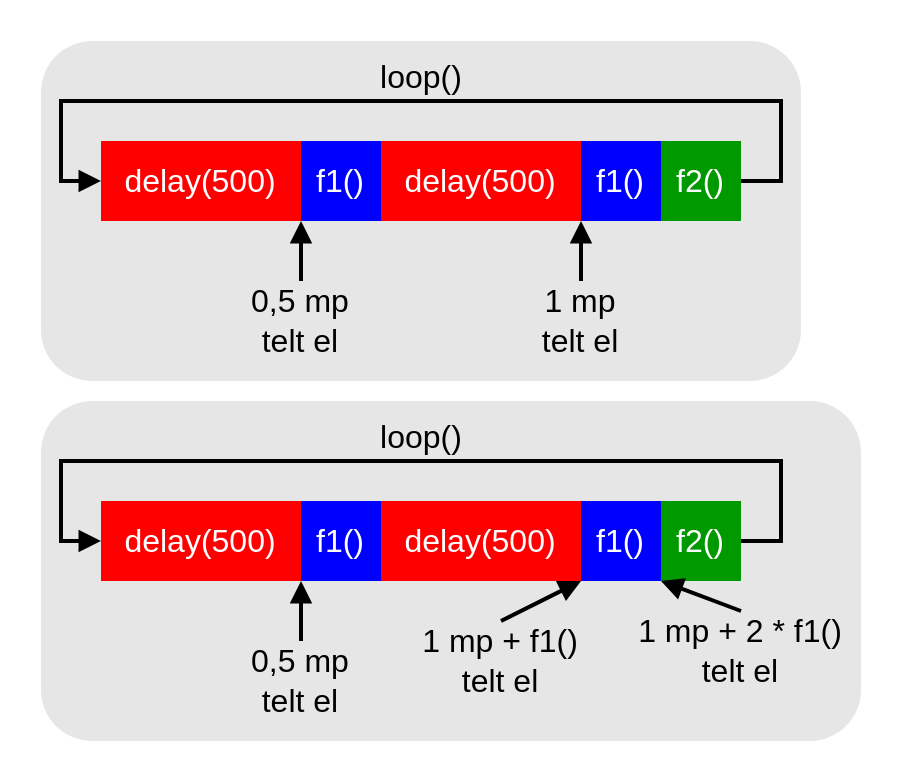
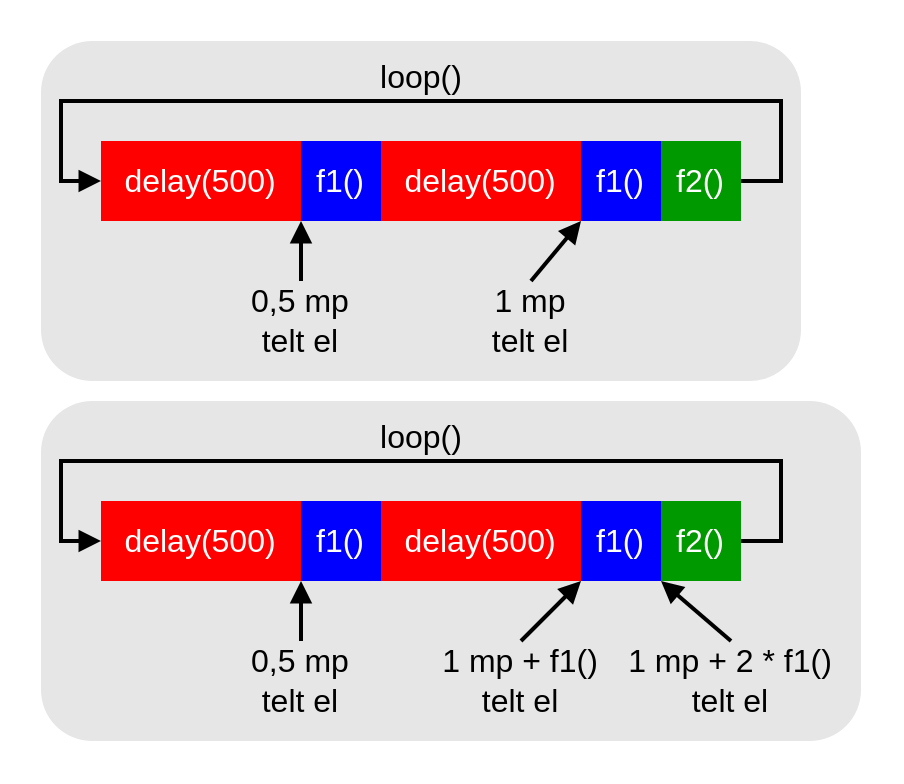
  <mxCell id="0" />
  <mxCell id="1" parent="0" />
  <mxCell id="2" value="" style="rounded=1;whiteSpace=wrap;html=1;fontSize=16;fontColor=#000000;strokeColor=none;fillColor=#E6E6E6;" vertex="1" parent="1"><mxGeometry x="20" y="200" width="410" height="170" as="geometry" /></mxCell>
  <mxCell id="3" value="delay(500)" style="rounded=0;whiteSpace=wrap;html=1;fontSize=16;strokeColor=none;fillColor=#FF0000;fontColor=#FFFFFF;" vertex="1" parent="1"><mxGeometry x="50" y="250" width="100" height="40" as="geometry" /></mxCell>
  <mxCell id="4" value="f1()" style="rounded=0;whiteSpace=wrap;html=1;fontSize=16;strokeColor=none;fontColor=#FFFFFF;fillColor=#0000FF;" vertex="1" parent="1"><mxGeometry x="150" y="250" width="40" height="40" as="geometry" /></mxCell>
  <mxCell id="5" value="delay(500)" style="rounded=0;whiteSpace=wrap;html=1;fontSize=16;strokeColor=none;fillColor=#FF0000;fontColor=#FFFFFF;" vertex="1" parent="1"><mxGeometry x="190" y="250" width="100" height="40" as="geometry" /></mxCell>
  <mxCell id="6" value="loop()" style="edgeStyle=orthogonalEdgeStyle;rounded=0;orthogonalLoop=1;jettySize=auto;html=1;exitX=1;exitY=0.5;exitDx=0;exitDy=0;entryX=0;entryY=0.5;entryDx=0;entryDy=0;fontSize=16;strokeWidth=2;endArrow=block;endFill=1;labelPosition=center;verticalLabelPosition=top;align=center;verticalAlign=bottom;labelBackgroundColor=none;" edge="1" parent="1" source="7" target="3"><mxGeometry relative="1" as="geometry"><Array as="points"><mxPoint x="390" y="270" /><mxPoint x="390" y="230" /><mxPoint x="30" y="230" /><mxPoint x="30" y="270" /></Array><mxPoint as="offset" /></mxGeometry></mxCell>
  <mxCell id="7" value="f2()" style="rounded=0;whiteSpace=wrap;html=1;fontSize=16;strokeColor=none;fillColor=#009900;fontColor=#FFFFFF;" vertex="1" parent="1"><mxGeometry x="330" y="250" width="40" height="40" as="geometry" /></mxCell>
  <mxCell id="8" style="edgeStyle=orthogonalEdgeStyle;rounded=0;orthogonalLoop=1;jettySize=auto;html=1;exitX=0.5;exitY=0;exitDx=0;exitDy=0;entryX=0;entryY=1;entryDx=0;entryDy=0;fontSize=16;fontColor=#000000;endArrow=block;endFill=1;strokeWidth=2;" edge="1" parent="1" source="9" target="4"><mxGeometry relative="1" as="geometry"><Array as="points"><mxPoint x="150" y="320" /><mxPoint x="150" y="320" /></Array></mxGeometry></mxCell>
  <mxCell id="9" value="0,5 mp&lt;br&gt;telt el" style="text;html=1;strokeColor=none;fillColor=none;align=center;verticalAlign=middle;whiteSpace=wrap;rounded=0;fontSize=16;" vertex="1" parent="1"><mxGeometry x="110" y="320" width="80" height="40" as="geometry" /></mxCell>
  <mxCell id="10" value="f1()" style="rounded=0;whiteSpace=wrap;html=1;fontSize=16;strokeColor=none;fontColor=#FFFFFF;fillColor=#0000FF;" vertex="1" parent="1"><mxGeometry x="290" y="250" width="40" height="40" as="geometry" /></mxCell>
  <mxCell id="11" style="rounded=0;orthogonalLoop=1;jettySize=auto;html=1;exitX=0.5;exitY=0;exitDx=0;exitDy=0;entryX=0;entryY=1;entryDx=0;entryDy=0;labelBackgroundColor=none;fontSize=16;fontColor=#000000;endArrow=block;endFill=1;strokeWidth=2;" edge="1" parent="1" source="12" target="10"><mxGeometry relative="1" as="geometry" /></mxCell>
- <mxCell id="12" value="1 mp + f1()&lt;br&gt;telt el" style="text;html=1;strokeColor=none;fillColor=none;align=center;verticalAlign=middle;whiteSpace=wrap;rounded=0;fontSize=16;" vertex="1" parent="1"><mxGeometry x="210" y="310" width="80" height="40" as="geometry" /></mxCell>
+ <mxCell id="12" value="1 mp + f1()&lt;br&gt;telt el" style="text;html=1;strokeColor=none;fillColor=none;align=center;verticalAlign=middle;whiteSpace=wrap;rounded=0;fontSize=16;" vertex="1" parent="1"><mxGeometry x="220" y="320" width="80" height="40" as="geometry" /></mxCell>
  <mxCell id="13" style="edgeStyle=none;rounded=0;orthogonalLoop=1;jettySize=auto;html=1;exitX=0.5;exitY=0;exitDx=0;exitDy=0;entryX=0;entryY=1;entryDx=0;entryDy=0;labelBackgroundColor=none;fontSize=16;fontColor=#000000;endArrow=block;endFill=1;strokeWidth=2;" edge="1" parent="1" source="14" target="7"><mxGeometry relative="1" as="geometry" /></mxCell>
- <mxCell id="14" value="1 mp + 2 * f1()&lt;br&gt;telt el" style="text;html=1;strokeColor=none;fillColor=none;align=center;verticalAlign=middle;whiteSpace=wrap;rounded=0;fontSize=16;" vertex="1" parent="1"><mxGeometry x="315" y="305" width="110" height="40" as="geometry" /></mxCell>
+ <mxCell id="14" value="1 mp + 2 * f1()&lt;br&gt;telt el" style="text;html=1;strokeColor=none;fillColor=none;align=center;verticalAlign=middle;whiteSpace=wrap;rounded=0;fontSize=16;" vertex="1" parent="1"><mxGeometry x="310" y="320" width="110" height="40" as="geometry" /></mxCell>
  <mxCell id="15" value="" style="rounded=1;whiteSpace=wrap;html=1;fontSize=16;fontColor=#000000;strokeColor=none;fillColor=#E6E6E6;" vertex="1" parent="1"><mxGeometry x="20" y="20" width="380" height="170" as="geometry" /></mxCell>
  <mxCell id="16" value="delay(500)" style="rounded=0;whiteSpace=wrap;html=1;fontSize=16;strokeColor=none;fillColor=#FF0000;fontColor=#FFFFFF;" vertex="1" parent="1"><mxGeometry x="50" y="70" width="100" height="40" as="geometry" /></mxCell>
  <mxCell id="17" value="f1()" style="rounded=0;whiteSpace=wrap;html=1;fontSize=16;strokeColor=none;fontColor=#FFFFFF;fillColor=#0000FF;" vertex="1" parent="1"><mxGeometry x="150" y="70" width="40" height="40" as="geometry" /></mxCell>
  <mxCell id="18" value="delay(500)" style="rounded=0;whiteSpace=wrap;html=1;fontSize=16;strokeColor=none;fillColor=#FF0000;fontColor=#FFFFFF;" vertex="1" parent="1"><mxGeometry x="190" y="70" width="100" height="40" as="geometry" /></mxCell>
  <mxCell id="19" value="loop()" style="edgeStyle=orthogonalEdgeStyle;rounded=0;orthogonalLoop=1;jettySize=auto;html=1;exitX=1;exitY=0.5;exitDx=0;exitDy=0;entryX=0;entryY=0.5;entryDx=0;entryDy=0;fontSize=16;strokeWidth=2;endArrow=block;endFill=1;labelPosition=center;verticalLabelPosition=top;align=center;verticalAlign=bottom;labelBackgroundColor=none;" edge="1" parent="1" source="20" target="16"><mxGeometry relative="1" as="geometry"><Array as="points"><mxPoint x="390" y="90" /><mxPoint x="390" y="50" /><mxPoint x="30" y="50" /><mxPoint x="30" y="90" /></Array><mxPoint as="offset" /></mxGeometry></mxCell>
  <mxCell id="20" value="f2()" style="rounded=0;whiteSpace=wrap;html=1;fontSize=16;strokeColor=none;fillColor=#009900;fontColor=#FFFFFF;" vertex="1" parent="1"><mxGeometry x="330" y="70" width="40" height="40" as="geometry" /></mxCell>
  <mxCell id="21" style="edgeStyle=orthogonalEdgeStyle;rounded=0;orthogonalLoop=1;jettySize=auto;html=1;exitX=0.5;exitY=0;exitDx=0;exitDy=0;entryX=0;entryY=1;entryDx=0;entryDy=0;fontSize=16;fontColor=#000000;endArrow=block;endFill=1;strokeWidth=2;" edge="1" parent="1" source="22" target="17"><mxGeometry relative="1" as="geometry"><Array as="points"><mxPoint x="150" y="140" /><mxPoint x="150" y="140" /></Array></mxGeometry></mxCell>
  <mxCell id="22" value="0,5 mp&lt;br&gt;telt el" style="text;html=1;strokeColor=none;fillColor=none;align=center;verticalAlign=middle;whiteSpace=wrap;rounded=0;fontSize=16;" vertex="1" parent="1"><mxGeometry x="110" y="140" width="80" height="40" as="geometry" /></mxCell>
  <mxCell id="23" value="f1()" style="rounded=0;whiteSpace=wrap;html=1;fontSize=16;strokeColor=none;fontColor=#FFFFFF;fillColor=#0000FF;" vertex="1" parent="1"><mxGeometry x="290" y="70" width="40" height="40" as="geometry" /></mxCell>
  <mxCell id="24" style="rounded=0;orthogonalLoop=1;jettySize=auto;html=1;exitX=0.5;exitY=0;exitDx=0;exitDy=0;entryX=0;entryY=1;entryDx=0;entryDy=0;labelBackgroundColor=none;fontSize=16;fontColor=#000000;endArrow=block;endFill=1;strokeWidth=2;" edge="1" parent="1" source="25" target="23"><mxGeometry relative="1" as="geometry" /></mxCell>
- <mxCell id="25" value="1 mp&lt;br&gt;telt el" style="text;html=1;strokeColor=none;fillColor=none;align=center;verticalAlign=middle;whiteSpace=wrap;rounded=0;fontSize=16;" vertex="1" parent="1"><mxGeometry x="250" y="140" width="80" height="40" as="geometry" /></mxCell>
+ <mxCell id="25" value="1 mp&lt;br&gt;telt el" style="text;html=1;strokeColor=none;fillColor=none;align=center;verticalAlign=middle;whiteSpace=wrap;rounded=0;fontSize=16;" vertex="1" parent="1"><mxGeometry x="225" y="140" width="80" height="40" as="geometry" /></mxCell>
